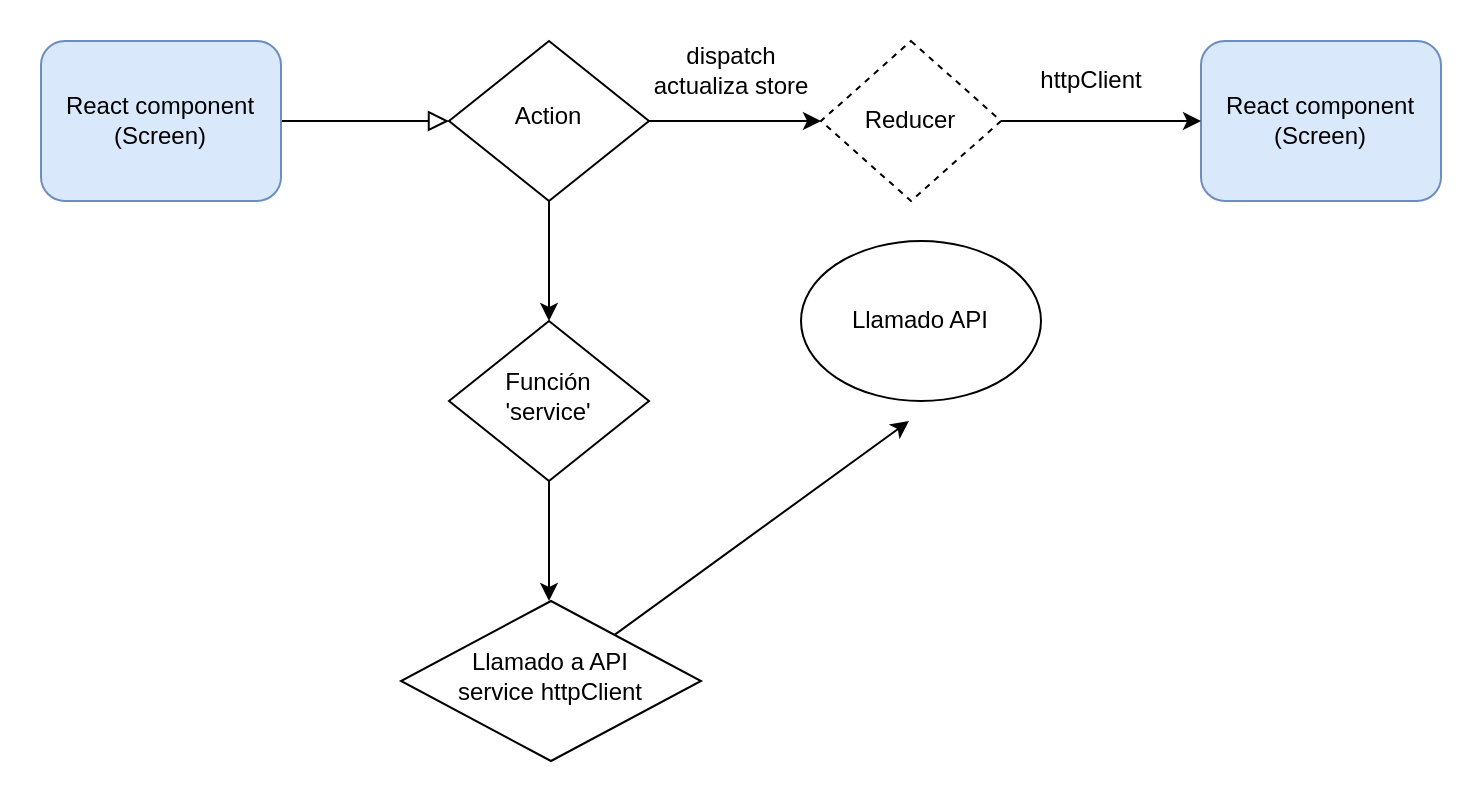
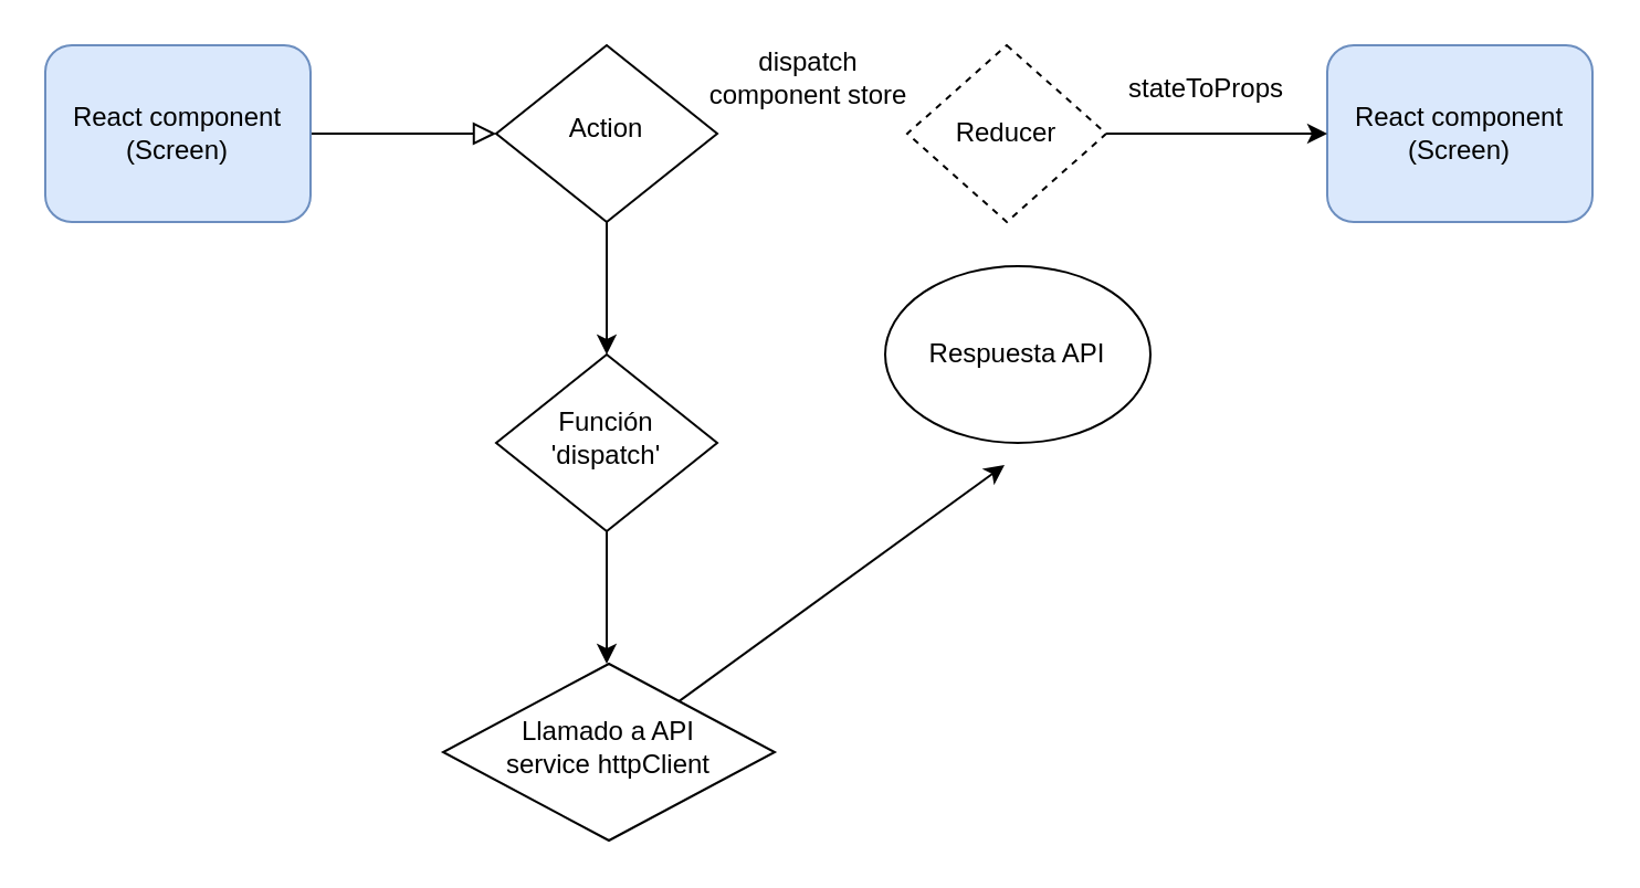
  <mxCell id="0" />
  <mxCell id="1" parent="0" />
  <mxCell id="2" value="" style="rounded=0;html=1;jettySize=auto;orthogonalLoop=1;fontSize=11;endArrow=block;endFill=0;endSize=8;strokeWidth=1;shadow=0;labelBackgroundColor=none;edgeStyle=orthogonalEdgeStyle;" parent="1" source="3" target="4" edge="1"><mxGeometry relative="1" as="geometry" /></mxCell>
  <mxCell id="3" value="React component&lt;br&gt;(Screen)" style="rounded=1;whiteSpace=wrap;html=1;fontSize=12;glass=0;strokeWidth=1;shadow=0;fillColor=#dae8fc;strokeColor=#6c8ebf;" parent="1" vertex="1"><mxGeometry x="20" y="20" width="120" height="80" as="geometry" /></mxCell>
  <mxCell id="4" value="Action" style="rhombus;whiteSpace=wrap;html=1;shadow=0;fontFamily=Helvetica;fontSize=12;align=center;strokeWidth=1;spacing=6;spacingTop=-4;" parent="1" vertex="1"><mxGeometry x="224" y="20" width="100" height="80" as="geometry" /></mxCell>
  <mxCell id="5" value="" style="endArrow=classic;html=1;rounded=0;exitX=0.5;exitY=1;exitDx=0;exitDy=0;" edge="1" parent="1" source="4"><mxGeometry width="50" height="50" relative="1" as="geometry"><mxPoint x="274" y="60" as="sourcePoint" /><mxPoint x="274" y="160" as="targetPoint" /></mxGeometry></mxCell>
- <mxCell id="6" value="Función &lt;br&gt;'service'" style="rhombus;whiteSpace=wrap;html=1;shadow=0;fontFamily=Helvetica;fontSize=12;align=center;strokeWidth=1;spacing=6;spacingTop=-4;" vertex="1" parent="1"><mxGeometry x="224" y="160" width="100" height="80" as="geometry" /></mxCell>
+ <mxCell id="6" value="Función &lt;br&gt;'dispatch'" style="rhombus;whiteSpace=wrap;html=1;shadow=0;fontFamily=Helvetica;fontSize=12;align=center;strokeWidth=1;spacing=6;spacingTop=-4;" vertex="1" parent="1"><mxGeometry x="224" y="160" width="100" height="80" as="geometry" /></mxCell>
  <mxCell id="7" value="" style="endArrow=classic;html=1;rounded=0;exitX=0.5;exitY=1;exitDx=0;exitDy=0;" edge="1" parent="1"><mxGeometry width="50" height="50" relative="1" as="geometry"><mxPoint x="274" y="240" as="sourcePoint" /><mxPoint x="274" y="300" as="targetPoint" /></mxGeometry></mxCell>
  <mxCell id="8" value="Llamado a API&lt;br&gt;service httpClient" style="rhombus;whiteSpace=wrap;html=1;shadow=0;fontFamily=Helvetica;fontSize=12;align=center;strokeWidth=1;spacing=6;spacingTop=-4;" vertex="1" parent="1"><mxGeometry x="200" y="300" width="150" height="80" as="geometry" /></mxCell>
  <mxCell id="9" value="" style="endArrow=classic;html=1;rounded=0;" edge="1" parent="1" source="8"><mxGeometry width="50" height="50" relative="1" as="geometry"><mxPoint x="454" y="150" as="sourcePoint" /><mxPoint x="454" y="210" as="targetPoint" /></mxGeometry></mxCell>
- <mxCell id="10" value="Llamado API" style="ellipse;whiteSpace=wrap;html=1;" vertex="1" parent="1"><mxGeometry x="400" y="120" width="120" height="80" as="geometry" /></mxCell>
+ <mxCell id="10" value="Respuesta API" style="ellipse;whiteSpace=wrap;html=1;" vertex="1" parent="1"><mxGeometry x="400" y="120" width="120" height="80" as="geometry" /></mxCell>
  <mxCell id="11" value="Reducer" style="rhombus;whiteSpace=wrap;html=1;dashed=1;" vertex="1" parent="1"><mxGeometry x="410" y="20" width="90" height="80" as="geometry" /></mxCell>
- <mxCell id="12" value="" style="endArrow=classic;html=1;rounded=0;exitX=1;exitY=0.5;exitDx=0;exitDy=0;" edge="1" parent="1" source="4" target="11"><mxGeometry width="50" height="50" relative="1" as="geometry"><mxPoint x="284" y="110" as="sourcePoint" /><mxPoint x="284" y="170" as="targetPoint" /></mxGeometry></mxCell>
- <mxCell id="13" value="dispatch &lt;br&gt;actualiza store" style="text;html=1;align=center;verticalAlign=middle;resizable=0;points=[];autosize=1;strokeColor=none;fillColor=none;" vertex="1" parent="1"><mxGeometry x="320" y="20" width="90" height="30" as="geometry" /></mxCell>
+ <mxCell id="13" value="dispatch &lt;br&gt;component store" style="text;html=1;align=center;verticalAlign=middle;resizable=0;points=[];autosize=1;strokeColor=none;fillColor=none;" vertex="1" parent="1"><mxGeometry x="320" y="20" width="90" height="30" as="geometry" /></mxCell>
  <mxCell id="14" value="React component&lt;br&gt;(Screen)" style="rounded=1;whiteSpace=wrap;html=1;fontSize=12;glass=0;strokeWidth=1;shadow=0;fillColor=#dae8fc;strokeColor=#6c8ebf;" vertex="1" parent="1"><mxGeometry x="600" y="20" width="120" height="80" as="geometry" /></mxCell>
  <mxCell id="15" value="" style="endArrow=classic;html=1;rounded=0;exitX=1;exitY=0.5;exitDx=0;exitDy=0;entryX=0;entryY=0.5;entryDx=0;entryDy=0;" edge="1" parent="1" source="11" target="14"><mxGeometry width="50" height="50" relative="1" as="geometry"><mxPoint x="530" y="50" as="sourcePoint" /><mxPoint x="530" y="110" as="targetPoint" /></mxGeometry></mxCell>
- <mxCell id="16" value="httpClient" style="text;html=1;align=center;verticalAlign=middle;resizable=0;points=[];autosize=1;strokeColor=none;fillColor=none;" vertex="1" parent="1"><mxGeometry x="500" y="30" width="90" height="20" as="geometry" /></mxCell>
+ <mxCell id="16" value="stateToProps" style="text;html=1;align=center;verticalAlign=middle;resizable=0;points=[];autosize=1;strokeColor=none;fillColor=none;" vertex="1" parent="1"><mxGeometry x="500" y="30" width="90" height="20" as="geometry" /></mxCell>
